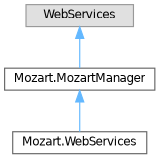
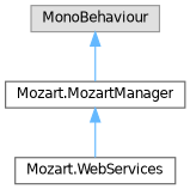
  digraph {
    rankdir=TB
    node [color=grey40 fillcolor=white fontname=Helvetica fontsize=10 shape=box style=filled]
    edge [color=steelblue1 dir=back fontname=Helvetica fontsize=10 labelfontname=Helvetica labelfontsize=10 style=solid]
-   n1 [color=grey60 fillcolor="#E0E0E0" height=0.2 label=WebServices width=0.4]
+   n1 [color=grey60 fillcolor="#E0E0E0" height=0.2 label=MonoBehaviour width=0.4]
    n2 [height=0.2 label="Mozart.MozartManager" width=0.4]
    n3 [height=0.2 label="Mozart.WebServices" width=0.4]
    n1 -> n2
    n2 -> n3
  }
